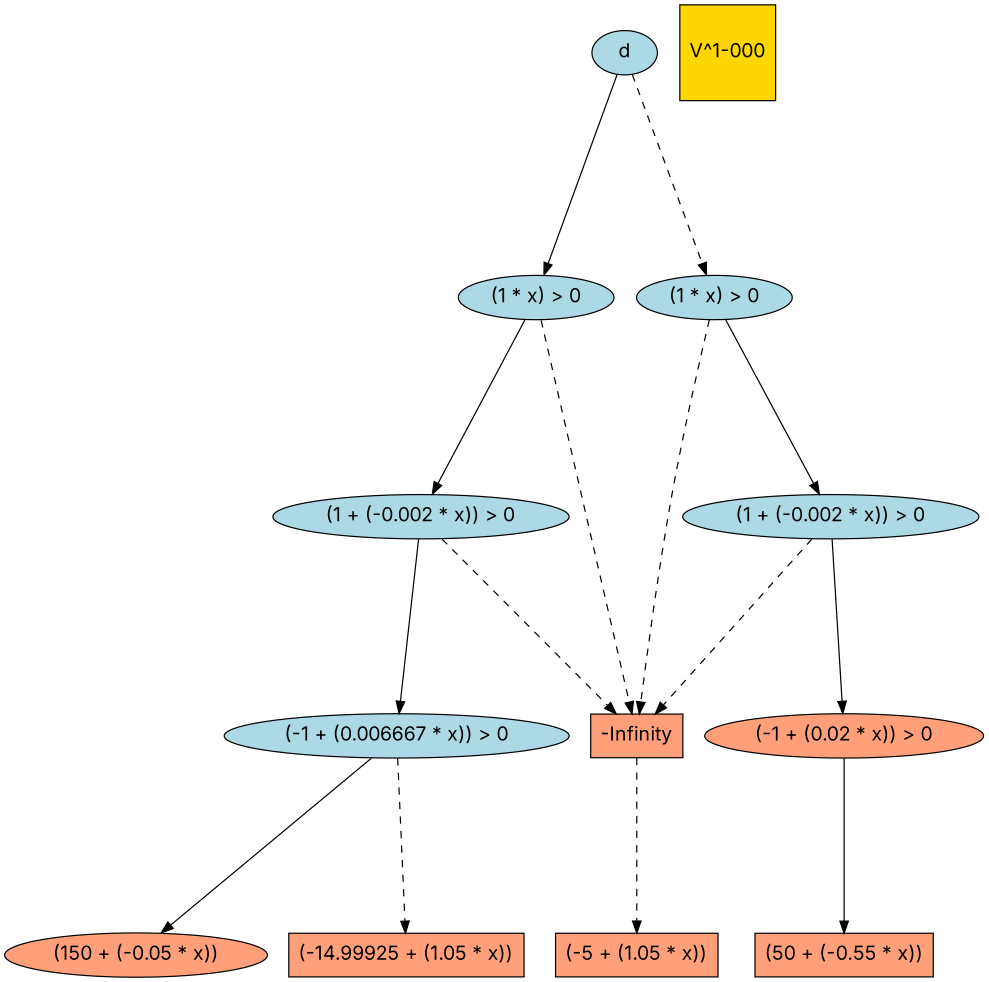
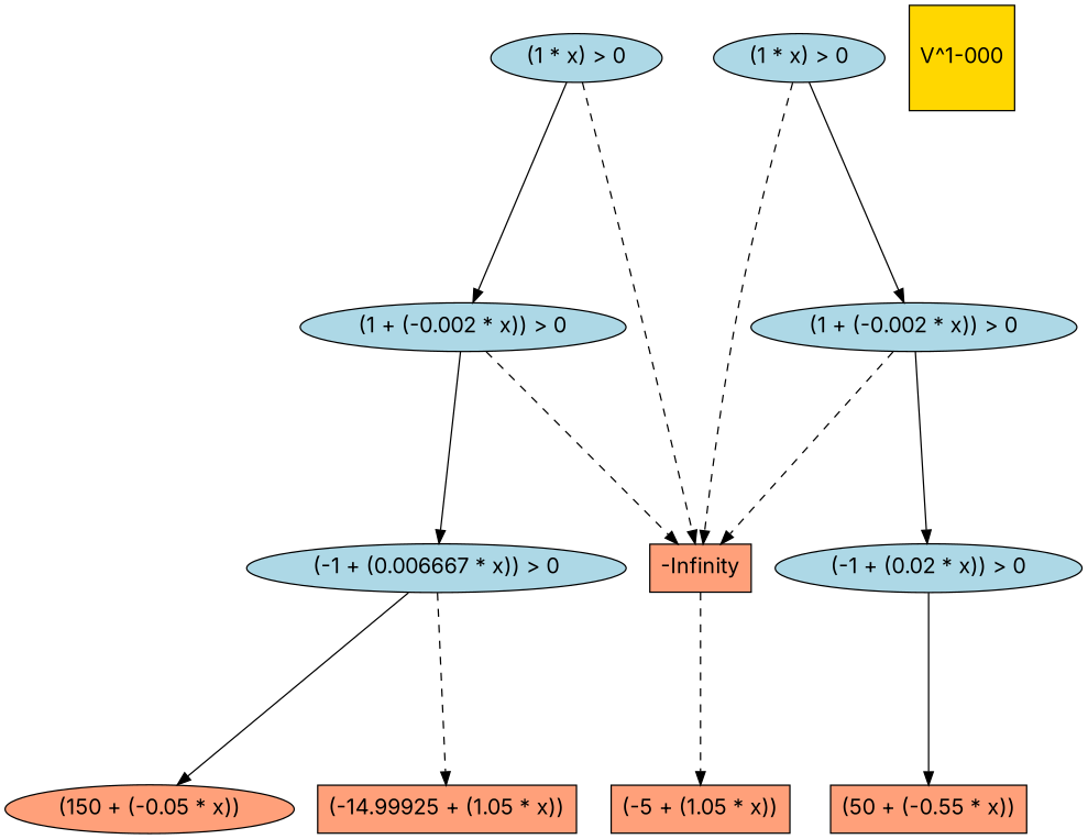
  digraph {
    fontname=Inter
    fontsize=16
    ranksep=2.00
    node [color=black fillcolor=lightblue fontname=Inter fontsize=16 shape=ellipse style=filled]
    edge [color=black fontname=Inter style=dashed]
    n1 [label="(-1 + (0.006667 * x)) > 0"]
    n2 [fillcolor=lightsalmon label="(-14.99925 + (1.05 * x))" shape=box]
    n3 [fillcolor=lightsalmon label="(150 + (-0.05 * x))"]
    n4 [fillcolor=lightsalmon label="(50 + (-0.55 * x))" shape=box]
    n5 [fillcolor=lightsalmon label="-Infinity" shape=box]
    n6 [fillcolor=lightsalmon label="(-5 + (1.05 * x))" shape=box]
-   n7 [label=d]
    n8 [label="(1 * x) > 0"]
    n9 [label="(1 * x) > 0"]
    n10 [label="(1 + (-0.002 * x)) > 0"]
    n11 [label="(1 + (-0.002 * x)) > 0"]
-   n12 [fillcolor=lightsalmon label="(-1 + (0.02 * x)) > 0"]
+   n12 [label="(-1 + (0.02 * x)) > 0"]
    n13 [fillcolor=gold1 label="V^1-000" shape=square]
    n1 -> n2
    n1 -> n3 [style=solid]
    n5 -> n6
-   n7 -> n8 [style=solid]
-   n7 -> n9
    n8 -> n5
    n8 -> n10 [style=solid]
    n9 -> n5
    n9 -> n11 [style=solid]
    n10 -> n1 [style=solid]
    n10 -> n5
    n11 -> n5
    n11 -> n12 [style=solid]
    n12 -> n4 [style=solid]
  }
